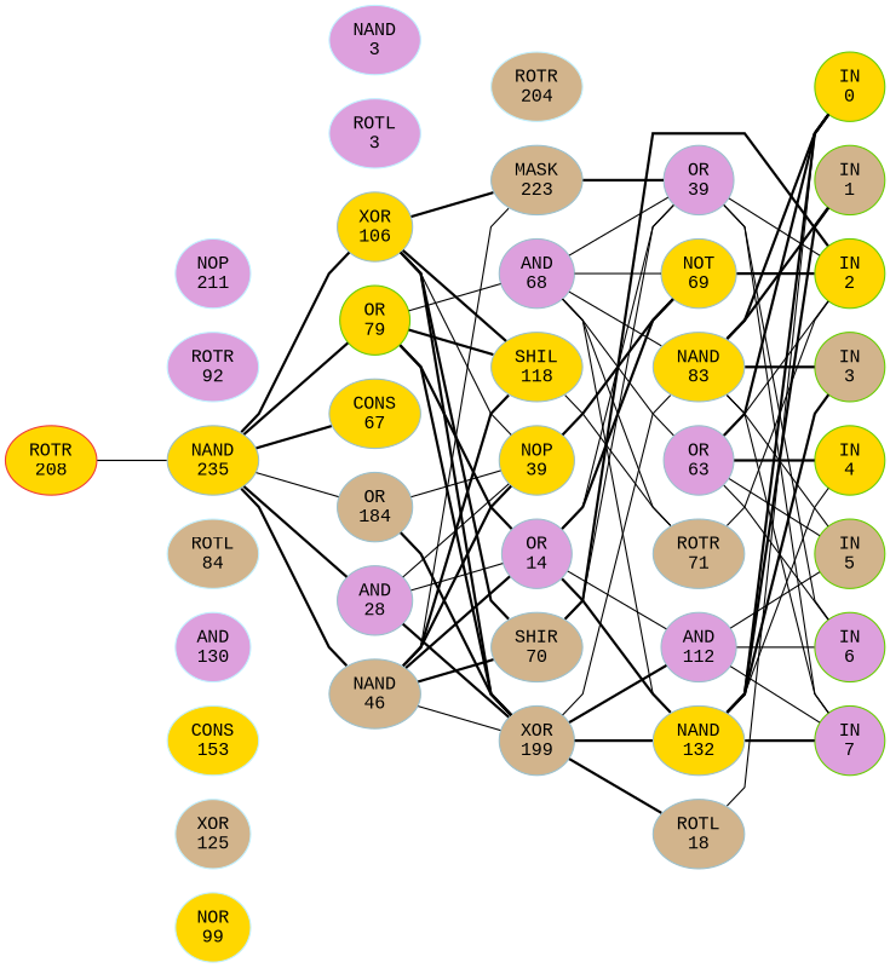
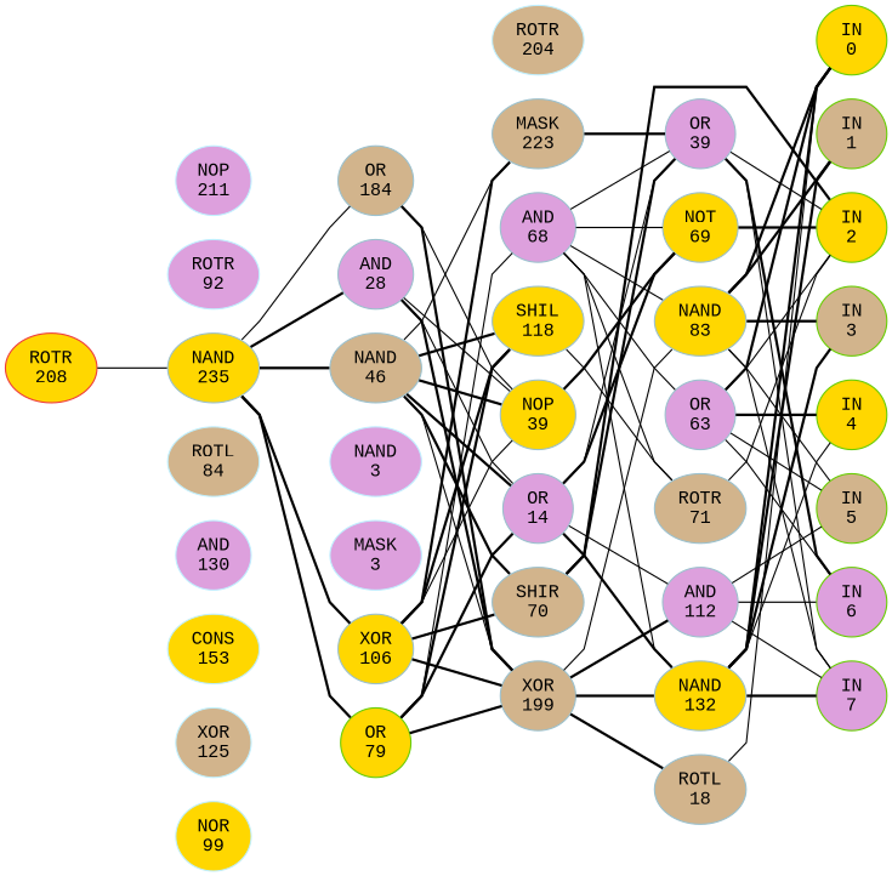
  graph {
    fontname="Liberation Mono"
    ordering=out
    rankdir=LR
    ranksep=0.75
    splines=polyline
    node [color=lightblue3 fillcolor=gold fontname="Liberation Mono" style=filled]
    edge [fontname="Liberation Mono" style=invis]
    n1 [color=chartreuse3 label="IN\n0"]
    n2 [color=chartreuse3 fillcolor=tan label="IN\n1"]
    n3 [color=chartreuse3 label="IN\n2"]
    n4 [color=chartreuse3 fillcolor=tan label="IN\n3"]
    n5 [color=chartreuse3 label="IN\n4"]
    n6 [color=chartreuse3 fillcolor=tan label="IN\n5"]
    n7 [color=chartreuse3 fillcolor=plum label="IN\n6"]
    n8 [color=chartreuse3 fillcolor=plum label="IN\n7"]
    n9 [fillcolor=plum label="OR\n39"]
    n10 [label="NOT\n69"]
    n11 [label="NAND\n83"]
    n12 [fillcolor=plum label="OR\n63"]
    n13 [fillcolor=tan label="ROTR\n71"]
    n14 [fillcolor=plum label="AND\n112"]
    n15 [label="NAND\n132"]
    n16 [fillcolor=tan label="ROTL\n18"]
    n17 [color=lightblue1 fillcolor=tan label="ROTR\n204"]
    n18 [fillcolor=tan label="MASK\n223"]
    n19 [fillcolor=plum label="AND\n68"]
    n20 [label="SHIL\n118"]
    n21 [label="NOP\n39"]
    n22 [fillcolor=plum label="OR\n14"]
    n23 [fillcolor=tan label="SHIR\n70"]
    n24 [fillcolor=tan label="XOR\n199"]
    n25 [color=lightblue1 fillcolor=plum label="NAND\n3"]
-   n26 [color=lightblue1 fillcolor=plum label="ROTL\n3"]
+   n26 [color=lightblue1 fillcolor=plum label="MASK\n3"]
    n27 [label="XOR\n106"]
    n28 [color=chartreuse3 label="OR\n79"]
-   n29 [label="CONS\n67"]
    n30 [fillcolor=tan label="OR\n184"]
    n31 [fillcolor=plum label="AND\n28"]
    n32 [fillcolor=tan label="NAND\n46"]
    n33 [color=lightblue1 fillcolor=plum label="NOP\n211"]
    n34 [color=lightblue1 fillcolor=plum label="ROTR\n92"]
    n35 [label="NAND\n235"]
    n36 [color=lightblue1 fillcolor=tan label="ROTL\n84"]
    n37 [color=lightblue1 fillcolor=plum label="AND\n130"]
    n38 [color=lightblue1 label="CONS\n153"]
    n39 [color=lightblue1 fillcolor=tan label="XOR\n125"]
    n40 [color=lightblue1 label="NOR\n99"]
    n41 [color=brown2 label="ROTR\n208"]
    subgraph sub_1 {
      rank=same
      n1
      n2
      n3
      n4
      n5
      n6
      n7
      n8
    }
    subgraph sub_2 {
      rank=same
      n9
      n10
      n11
      n12
      n13
      n14
      n15
      n16
    }
    subgraph sub_3 {
      rank=same
      n17
      n18
      n19
      n20
      n21
      n22
      n23
      n24
    }
    subgraph sub_4 {
      rank=same
      n25
      n26
      n27
      n28
-     n29
      n30
      n31
      n32
    }
    subgraph sub_5 {
      rank=same
      n33
      n34
      n35
      n36
      n37
      n38
      n39
      n40
    }
    subgraph sub_6 {
      rank=same
      n41
    }
    n1 -- n2
    n2 -- n3
    n3 -- n4
    n4 -- n5
    n5 -- n6
    n6 -- n7
    n7 -- n8
    n9 -- n3 [style=solid]
-   n9 -- n7 [style=solid]
+   n9 -- n7 [style=bold]
    n9 -- n8 [style=solid]
    n9 -- n10
    n10 -- n3 [style=bold]
    n10 -- n11
    n11 -- n1 [style=bold]
    n11 -- n2 [style=bold]
    n11 -- n4 [style=bold]
    n11 -- n6 [style=solid]
    n11 -- n8 [style=solid]
    n11 -- n12
    n12 -- n1 [style=bold]
    n12 -- n3 [style=solid]
    n12 -- n5 [style=bold]
    n12 -- n6 [style=solid]
    n12 -- n7 [style=solid]
    n12 -- n13
    n13 -- n3 [style=solid]
    n13 -- n14
    n14 -- n6 [style=solid]
    n14 -- n7 [style=solid]
    n14 -- n8 [style=solid]
    n14 -- n15
    n15 -- n1 [style=bold]
    n15 -- n2 [style=bold]
    n15 -- n4 [style=bold]
    n15 -- n5 [style=solid]
    n15 -- n8 [style=bold]
    n15 -- n16
    n16 -- n1 [style=solid]
    n17 -- n18
    n18 -- n9 [style=bold]
    n18 -- n19
    n19 -- n9 [style=solid]
    n19 -- n10 [style=solid]
    n19 -- n11 [style=solid]
    n19 -- n12 [style=solid]
    n19 -- n13 [style=solid]
    n19 -- n15 [style=solid]
    n19 -- n20
    n20 -- n13 [style=solid]
    n20 -- n21
    n21 -- n10 [style=bold]
    n21 -- n22
    n22 -- n9 [style=solid]
    n22 -- n10 [style=bold]
    n22 -- n14 [style=solid]
    n22 -- n15 [style=bold]
    n22 -- n23
    n23 -- n3 [style=bold]
-   n23 -- n9 [style=solid]
+   n23 -- n9 [style=bold]
    n23 -- n24
    n24 -- n11 [style=solid]
    n24 -- n14 [style=bold]
    n24 -- n15 [style=bold]
    n24 -- n16 [style=bold]
    n25 -- n26
    n26 -- n27
    n27 -- n18 [style=bold]
    n27 -- n20 [style=bold]
    n27 -- n21 [style=solid]
    n27 -- n23 [style=bold]
    n27 -- n24 [style=bold]
    n27 -- n28
    n28 -- n19 [style=solid]
    n28 -- n20 [style=bold]
    n28 -- n22 [style=bold]
    n28 -- n24 [style=bold]
-   n28 -- n29
-   n29 -- n30
    n30 -- n21 [style=solid]
    n30 -- n24 [style=bold]
    n30 -- n31
    n31 -- n21 [style=solid]
    n31 -- n22 [style=solid]
    n31 -- n24 [style=bold]
    n31 -- n32
    n32 -- n18 [style=solid]
    n32 -- n20 [style=bold]
    n32 -- n21 [style=bold]
    n32 -- n22 [style=bold]
    n32 -- n23 [style=bold]
    n32 -- n24 [style=solid]
    n33 -- n34
    n34 -- n35
    n35 -- n27 [style=bold]
    n35 -- n28 [style=bold]
-   n35 -- n29 [style=bold]
    n35 -- n30 [style=solid]
    n35 -- n31 [style=bold]
    n35 -- n32 [style=bold]
    n35 -- n36
    n36 -- n37
    n37 -- n38
    n38 -- n39
    n39 -- n40
    n41 -- n35 [style=solid]
    n41 -- n41
  }
